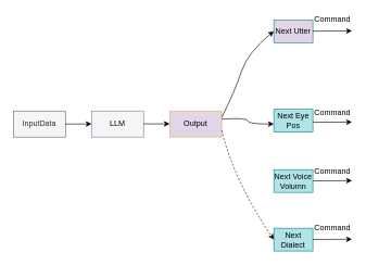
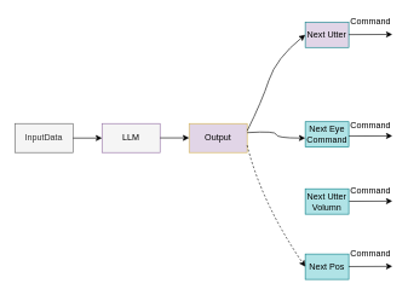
  <mxCell id="0" />
  <mxCell id="1" parent="0" />
  <mxCell id="2" value="InputData" style="rounded=0;whiteSpace=wrap;html=1;fillColor=#f5f5f5;fontColor=#333333;strokeColor=#666666;" vertex="1" parent="1"><mxGeometry x="20" y="170" width="80" height="40" as="geometry" /></mxCell>
  <mxCell id="3" value="" style="endArrow=classic;html=1;rounded=0;" edge="1" parent="1"><mxGeometry width="50" height="50" relative="1" as="geometry"><mxPoint x="100" y="190" as="sourcePoint" /><mxPoint x="140" y="190" as="targetPoint" /></mxGeometry></mxCell>
  <mxCell id="4" value="LLM" style="rounded=0;whiteSpace=wrap;html=1;fillColor=#f5f5f5;strokeColor=#9673a6;" vertex="1" parent="1"><mxGeometry x="140" y="170" width="80" height="40" as="geometry" /></mxCell>
  <mxCell id="5" value="Output" style="rounded=0;whiteSpace=wrap;html=1;fillColor=#e1d5e7;strokeColor=#d6b656;" vertex="1" parent="1"><mxGeometry x="260" y="170" width="80" height="40" as="geometry" /></mxCell>
  <mxCell id="6" value="" style="endArrow=classic;html=1;rounded=0;" edge="1" parent="1"><mxGeometry width="50" height="50" relative="1" as="geometry"><mxPoint x="220" y="189.76" as="sourcePoint" /><mxPoint x="260" y="189.76" as="targetPoint" /></mxGeometry></mxCell>
  <mxCell id="7" value="" style="endArrow=classic;html=1;rounded=0;" edge="1" parent="1"><mxGeometry width="50" height="50" relative="1" as="geometry"><mxPoint x="480" y="277.26" as="sourcePoint" /><mxPoint x="540" y="277" as="targetPoint" /></mxGeometry></mxCell>
  <mxCell id="8" value="Next Utter" style="rounded=0;whiteSpace=wrap;html=1;fillColor=#e1d5e7;strokeColor=#0e8088;" vertex="1" parent="1"><mxGeometry x="420" y="30" width="60" height="35" as="geometry" /></mxCell>
- <mxCell id="9" value="Next Eye Pos" style="rounded=0;whiteSpace=wrap;html=1;fillColor=#b0e3e6;strokeColor=#0e8088;" vertex="1" parent="1"><mxGeometry x="420" y="167.5" width="60" height="35" as="geometry" /></mxCell>
- <mxCell id="10" value="Next Voice Volumn" style="rounded=0;whiteSpace=wrap;html=1;fillColor=#b0e3e6;strokeColor=#0e8088;" vertex="1" parent="1"><mxGeometry x="420" y="260" width="60" height="35" as="geometry" /></mxCell>
- <mxCell id="11" value="Next Dialect" style="rounded=0;whiteSpace=wrap;html=1;fillColor=#b0e3e6;strokeColor=#0e8088;" vertex="1" parent="1"><mxGeometry x="420" y="350" width="60" height="35" as="geometry" /></mxCell>
+ <mxCell id="9" value="Next Eye Command" style="rounded=0;whiteSpace=wrap;html=1;fillColor=#b0e3e6;strokeColor=#0e8088;" vertex="1" parent="1"><mxGeometry x="420" y="167.5" width="60" height="35" as="geometry" /></mxCell>
+ <mxCell id="10" value="Next Utter Volumn" style="rounded=0;whiteSpace=wrap;html=1;fillColor=#b0e3e6;strokeColor=#0e8088;" vertex="1" parent="1"><mxGeometry x="420" y="260" width="60" height="35" as="geometry" /></mxCell>
+ <mxCell id="11" value="Next Pos" style="rounded=0;whiteSpace=wrap;html=1;fillColor=#b0e3e6;strokeColor=#0e8088;" vertex="1" parent="1"><mxGeometry x="420" y="350" width="60" height="35" as="geometry" /></mxCell>
  <mxCell id="12" value="" style="endArrow=classic;html=1;rounded=0;" edge="1" parent="1"><mxGeometry width="50" height="50" relative="1" as="geometry"><mxPoint x="480" y="47.26" as="sourcePoint" /><mxPoint x="540" y="47" as="targetPoint" /></mxGeometry></mxCell>
  <mxCell id="13" value="" style="endArrow=classic;html=1;rounded=0;" edge="1" parent="1"><mxGeometry width="50" height="50" relative="1" as="geometry"><mxPoint x="480" y="367.26" as="sourcePoint" /><mxPoint x="540" y="367" as="targetPoint" /></mxGeometry></mxCell>
  <mxCell id="14" value="" style="endArrow=classic;html=1;rounded=0;" edge="1" parent="1"><mxGeometry width="50" height="50" relative="1" as="geometry"><mxPoint x="480" y="187.26" as="sourcePoint" /><mxPoint x="540" y="187" as="targetPoint" /></mxGeometry></mxCell>
  <mxCell id="15" value="Command" style="text;html=1;align=center;verticalAlign=middle;whiteSpace=wrap;rounded=0;" vertex="1" parent="1"><mxGeometry x="490" y="20" width="40" height="20" as="geometry" /></mxCell>
  <mxCell id="16" value="Command" style="text;html=1;align=center;verticalAlign=middle;whiteSpace=wrap;rounded=0;" vertex="1" parent="1"><mxGeometry x="490" y="162.5" width="40" height="20" as="geometry" /></mxCell>
  <mxCell id="17" value="Command" style="text;html=1;align=center;verticalAlign=middle;whiteSpace=wrap;rounded=0;" vertex="1" parent="1"><mxGeometry x="490" y="252.5" width="40" height="20" as="geometry" /></mxCell>
  <mxCell id="18" value="Command" style="text;html=1;align=center;verticalAlign=middle;whiteSpace=wrap;rounded=0;" vertex="1" parent="1"><mxGeometry x="490" y="340" width="40" height="20" as="geometry" /></mxCell>
  <mxCell id="19" value="" style="curved=1;endArrow=classic;html=1;rounded=0;entryX=0;entryY=0.5;entryDx=0;entryDy=0;" edge="1" parent="1" target="8"><mxGeometry width="50" height="50" relative="1" as="geometry"><mxPoint x="340" y="180" as="sourcePoint" /><mxPoint x="390" y="130" as="targetPoint" /><Array as="points"><mxPoint x="360" y="140" /><mxPoint x="380" y="80" /></Array></mxGeometry></mxCell>
  <mxCell id="20" value="" style="curved=1;endArrow=classic;html=1;rounded=0;entryX=0;entryY=0.643;entryDx=0;entryDy=0;entryPerimeter=0;" edge="1" parent="1" target="9"><mxGeometry width="50" height="50" relative="1" as="geometry"><mxPoint x="340" y="182.5" as="sourcePoint" /><mxPoint x="390" y="132.5" as="targetPoint" /><Array as="points"><mxPoint x="380" y="180" /><mxPoint x="380" y="190" /></Array></mxGeometry></mxCell>
  <mxCell id="21" value="" style="curved=1;endArrow=classic;html=1;rounded=0;entryX=0;entryY=0.5;entryDx=0;entryDy=0;exitX=1;exitY=0.75;exitDx=0;exitDy=0;dashed=1;" edge="1" parent="1" source="5" target="11"><mxGeometry width="50" height="50" relative="1" as="geometry"><mxPoint x="270" y="300" as="sourcePoint" /><mxPoint x="320" y="250" as="targetPoint" /><Array as="points"><mxPoint x="360" y="280" /></Array></mxGeometry></mxCell>
